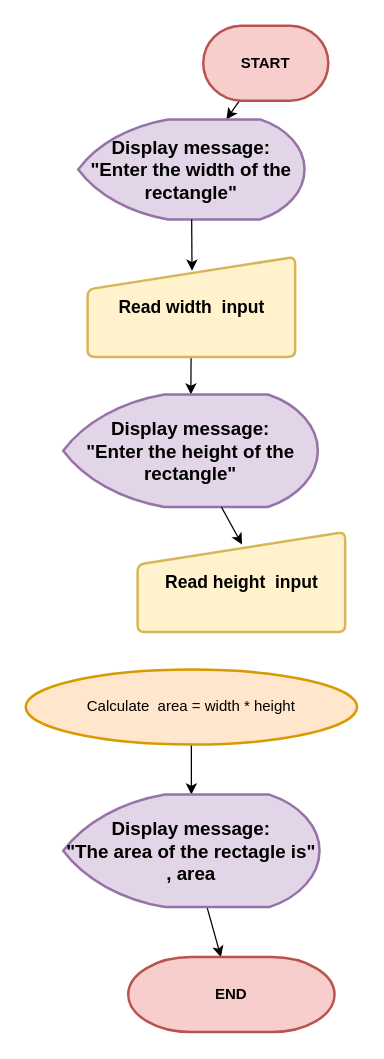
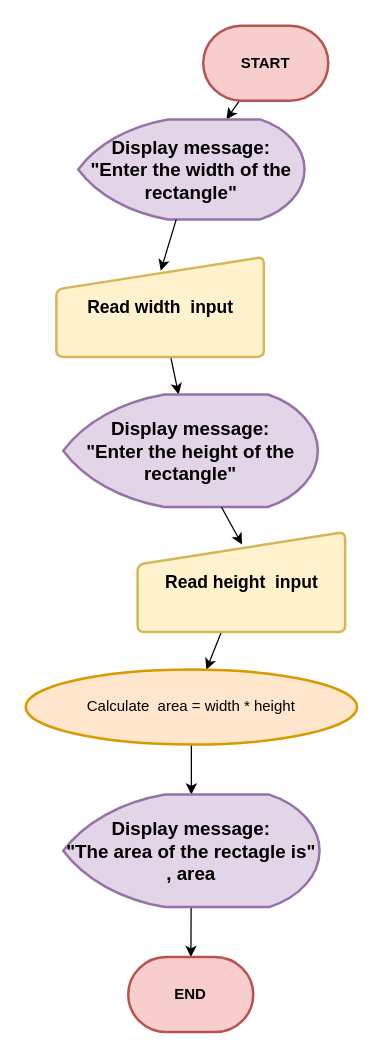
  <mxCell id="0" />
  <mxCell id="1" parent="0" />
  <mxCell id="2" value="" style="edgeStyle=none;html=1;" edge="1" parent="1" source="3" target="4"><mxGeometry relative="1" as="geometry" /></mxCell>
  <mxCell id="3" value="&lt;b&gt;START&lt;/b&gt;" style="strokeWidth=2;html=1;shape=mxgraph.flowchart.terminator;whiteSpace=wrap;fillColor=#f8cecc;strokeColor=#b85450;" vertex="1" parent="1"><mxGeometry x="162" y="20" width="100" height="60" as="geometry" /></mxCell>
  <mxCell id="4" value="&lt;font style=&quot;font-size: 15px;&quot;&gt;&lt;b&gt;Display message:&lt;/b&gt;&lt;/font&gt;&lt;div&gt;&lt;font style=&quot;font-size: 15px;&quot;&gt;&lt;b&gt;&quot;Enter the width of the&lt;br&gt;rectangle&quot;&lt;/b&gt;&lt;/font&gt;&lt;/div&gt;" style="strokeWidth=2;html=1;shape=mxgraph.flowchart.display;whiteSpace=wrap;fillColor=#e1d5e7;strokeColor=#9673a6;" vertex="1" parent="1"><mxGeometry x="62" y="95" width="181" height="80" as="geometry" /></mxCell>
  <mxCell id="5" style="edgeStyle=none;html=1;" edge="1" parent="1" source="6" target="7"><mxGeometry relative="1" as="geometry" /></mxCell>
- <mxCell id="6" value="&lt;font style=&quot;font-size: 14px;&quot;&gt;&lt;b&gt;Read width &amp;nbsp;input&lt;/b&gt;&lt;/font&gt;" style="html=1;strokeWidth=2;shape=manualInput;whiteSpace=wrap;rounded=1;size=26;arcSize=11;fillColor=#fff2cc;strokeColor=#d6b656;" vertex="1" parent="1"><mxGeometry x="69.5" y="205" width="166" height="80" as="geometry" /></mxCell>
+ <mxCell id="6" value="&lt;font style=&quot;font-size: 14px;&quot;&gt;&lt;b&gt;Read width &amp;nbsp;input&lt;/b&gt;&lt;/font&gt;" style="html=1;strokeWidth=2;shape=manualInput;whiteSpace=wrap;rounded=1;size=26;arcSize=11;fillColor=#fff2cc;strokeColor=#d6b656;" vertex="1" parent="1"><mxGeometry x="44.5" y="205" width="166" height="80" as="geometry" /></mxCell>
  <mxCell id="7" value="&lt;font style=&quot;font-size: 15px;&quot;&gt;&lt;b&gt;Display message:&lt;/b&gt;&lt;/font&gt;&lt;div&gt;&lt;font style=&quot;font-size: 15px;&quot;&gt;&lt;b&gt;&quot;Enter the height of the&lt;br&gt;rectangle&quot;&lt;/b&gt;&lt;/font&gt;&lt;/div&gt;" style="strokeWidth=2;html=1;shape=mxgraph.flowchart.display;whiteSpace=wrap;fillColor=#e1d5e7;strokeColor=#9673a6;" vertex="1" parent="1"><mxGeometry x="50" y="315" width="203.63" height="90" as="geometry" /></mxCell>
  <mxCell id="8" style="edgeStyle=none;html=1;entryX=0.503;entryY=0.138;entryDx=0;entryDy=0;entryPerimeter=0;" edge="1" parent="1" source="4" target="6"><mxGeometry relative="1" as="geometry" /></mxCell>
+ <mxCell id="9" style="edgeStyle=none;html=1;" edge="1" parent="1" source="10" target="13"><mxGeometry relative="1" as="geometry" /></mxCell>
  <mxCell id="10" value="&lt;font style=&quot;font-size: 14px;&quot;&gt;&lt;b&gt;Read height&amp;nbsp; input&lt;/b&gt;&lt;/font&gt;" style="html=1;strokeWidth=2;shape=manualInput;whiteSpace=wrap;rounded=1;size=26;arcSize=11;fillColor=#fff2cc;strokeColor=#d6b656;" vertex="1" parent="1"><mxGeometry x="109.5" y="425" width="166" height="80" as="geometry" /></mxCell>
  <mxCell id="11" style="edgeStyle=none;html=1;entryX=0.503;entryY=0.125;entryDx=0;entryDy=0;entryPerimeter=0;" edge="1" parent="1" source="7" target="10"><mxGeometry relative="1" as="geometry" /></mxCell>
  <mxCell id="12" style="edgeStyle=none;html=1;" edge="1" parent="1" source="13" target="15"><mxGeometry relative="1" as="geometry" /></mxCell>
  <mxCell id="13" value="Calculate&amp;nbsp; area = width * height" style="ellipse;whiteSpace=wrap;html=1;absoluteArcSize=1;arcSize=14;strokeWidth=2;fillColor=#ffe6cc;strokeColor=#d79b00;" vertex="1" parent="1"><mxGeometry x="20" y="535" width="265" height="60" as="geometry" /></mxCell>
  <mxCell id="14" style="edgeStyle=none;html=1;" edge="1" parent="1" source="15" target="16"><mxGeometry relative="1" as="geometry" /></mxCell>
  <mxCell id="15" value="&lt;font style=&quot;font-size: 15px;&quot;&gt;&lt;b&gt;Display message:&lt;/b&gt;&lt;/font&gt;&lt;div&gt;&lt;font style=&quot;font-size: 15px;&quot;&gt;&lt;b&gt;&quot;The area of the rectagle is&quot; , area&lt;/b&gt;&lt;/font&gt;&lt;/div&gt;" style="strokeWidth=2;html=1;shape=mxgraph.flowchart.display;whiteSpace=wrap;fillColor=#e1d5e7;strokeColor=#9673a6;" vertex="1" parent="1"><mxGeometry x="50" y="635" width="205" height="90" as="geometry" /></mxCell>
- <mxCell id="16" value="&lt;b&gt;END&lt;/b&gt;" style="strokeWidth=2;html=1;shape=mxgraph.flowchart.terminator;whiteSpace=wrap;fillColor=#f8cecc;strokeColor=#b85450;" vertex="1" parent="1"><mxGeometry x="102" y="765" width="165" height="60" as="geometry" /></mxCell>
+ <mxCell id="16" value="&lt;b&gt;END&lt;/b&gt;" style="strokeWidth=2;html=1;shape=mxgraph.flowchart.terminator;whiteSpace=wrap;fillColor=#f8cecc;strokeColor=#b85450;" vertex="1" parent="1"><mxGeometry x="102" y="765" width="100" height="60" as="geometry" /></mxCell>
